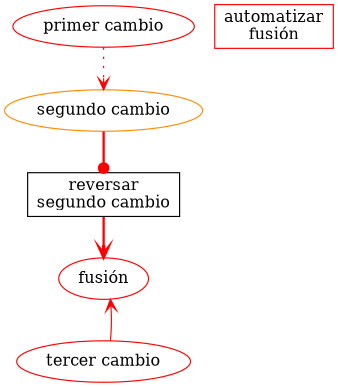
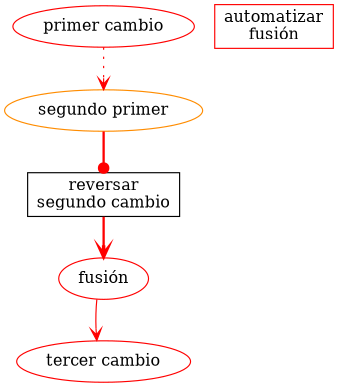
  digraph {
    node [color=red]
    edge [arrowhead=vee color=red style=bold]
-   "segundo cambio" [color=darkorange]
+   "segundo cambio" [color=darkorange label="segundo primer"]
    "primer cambio"
    n3 [color=black label="reversar\nsegundo cambio" shape=box]
    "tercer cambio"
    "fusión"
    n6 [label="automatizar\nfusión" shape=box]
    "segundo cambio" -> n3 [arrowhead=dot]
    "primer cambio" -> "segundo cambio" [style=dotted]
    n3 -> "fusión"
-   "tercer cambio" -> "fusión" [style=solid]
+   "fusión" -> "tercer cambio" [style=solid]
  }
